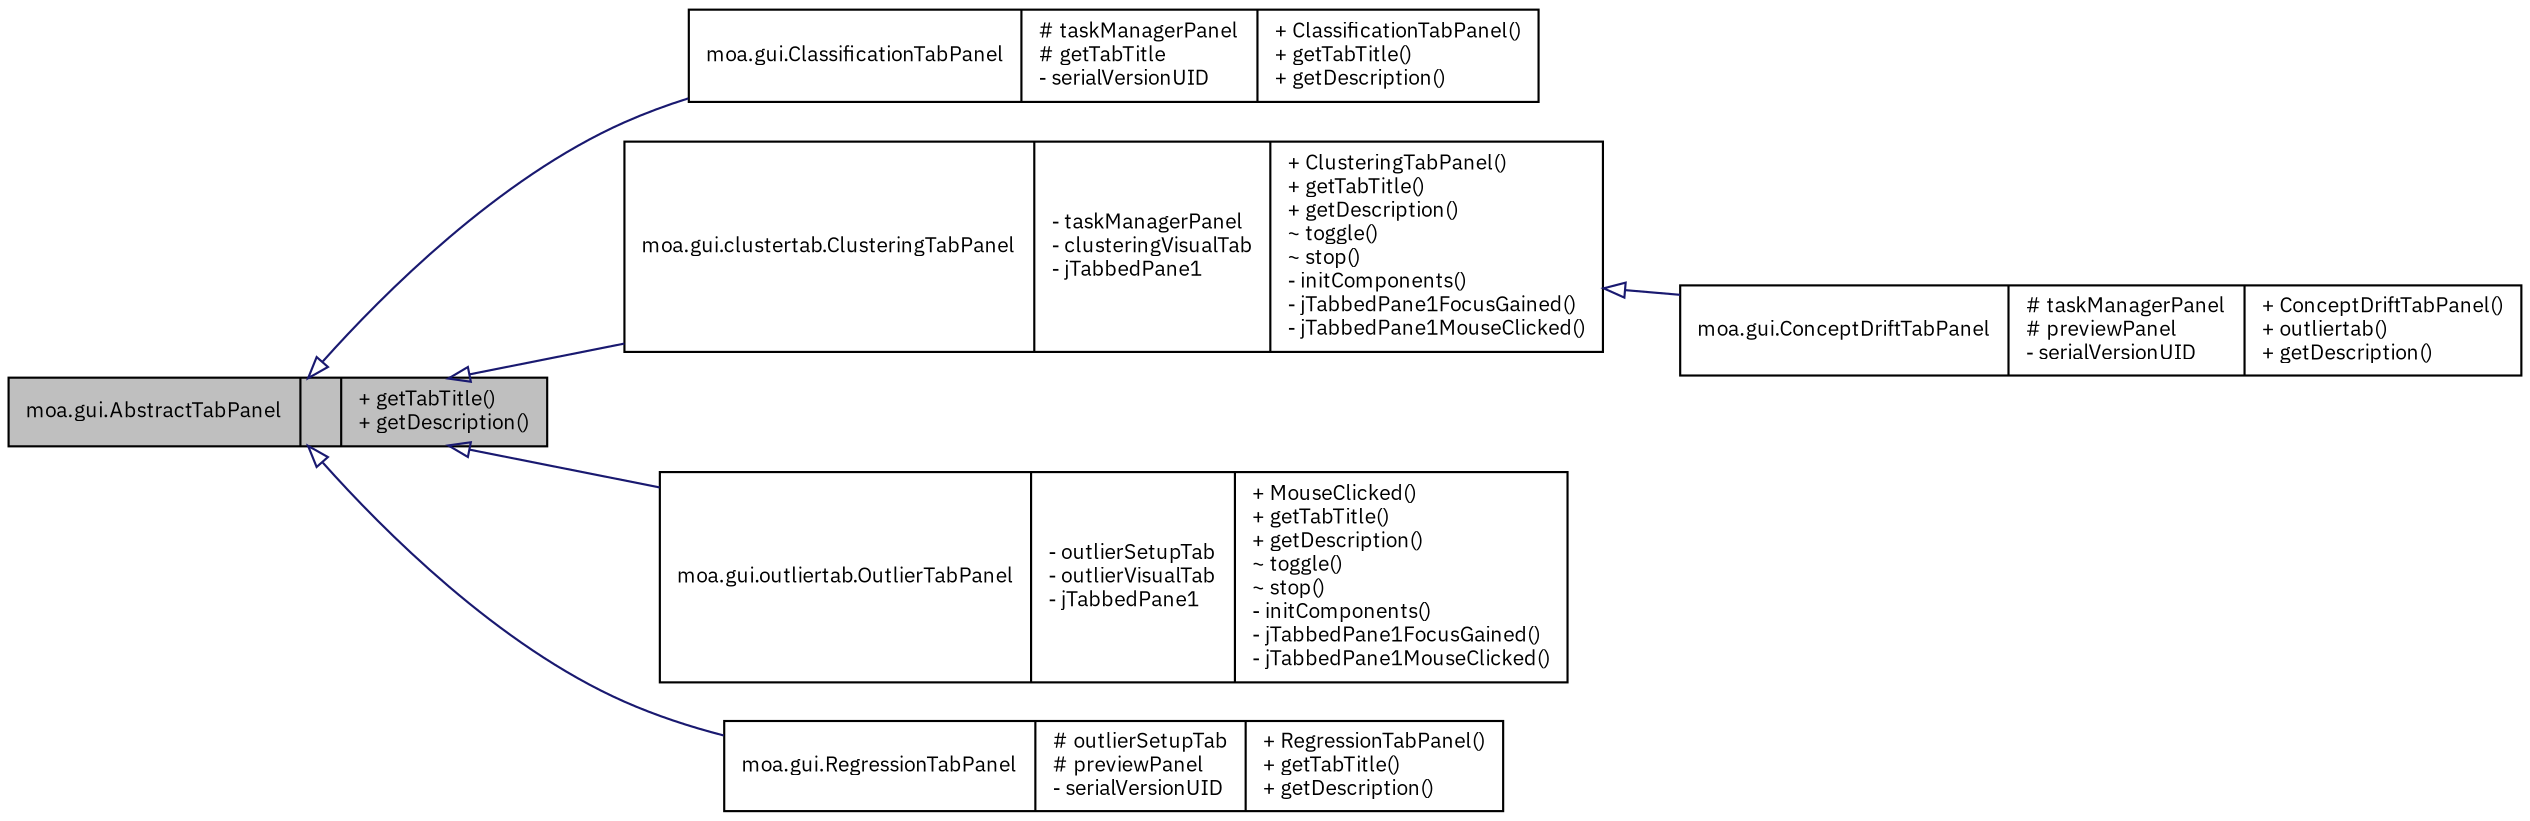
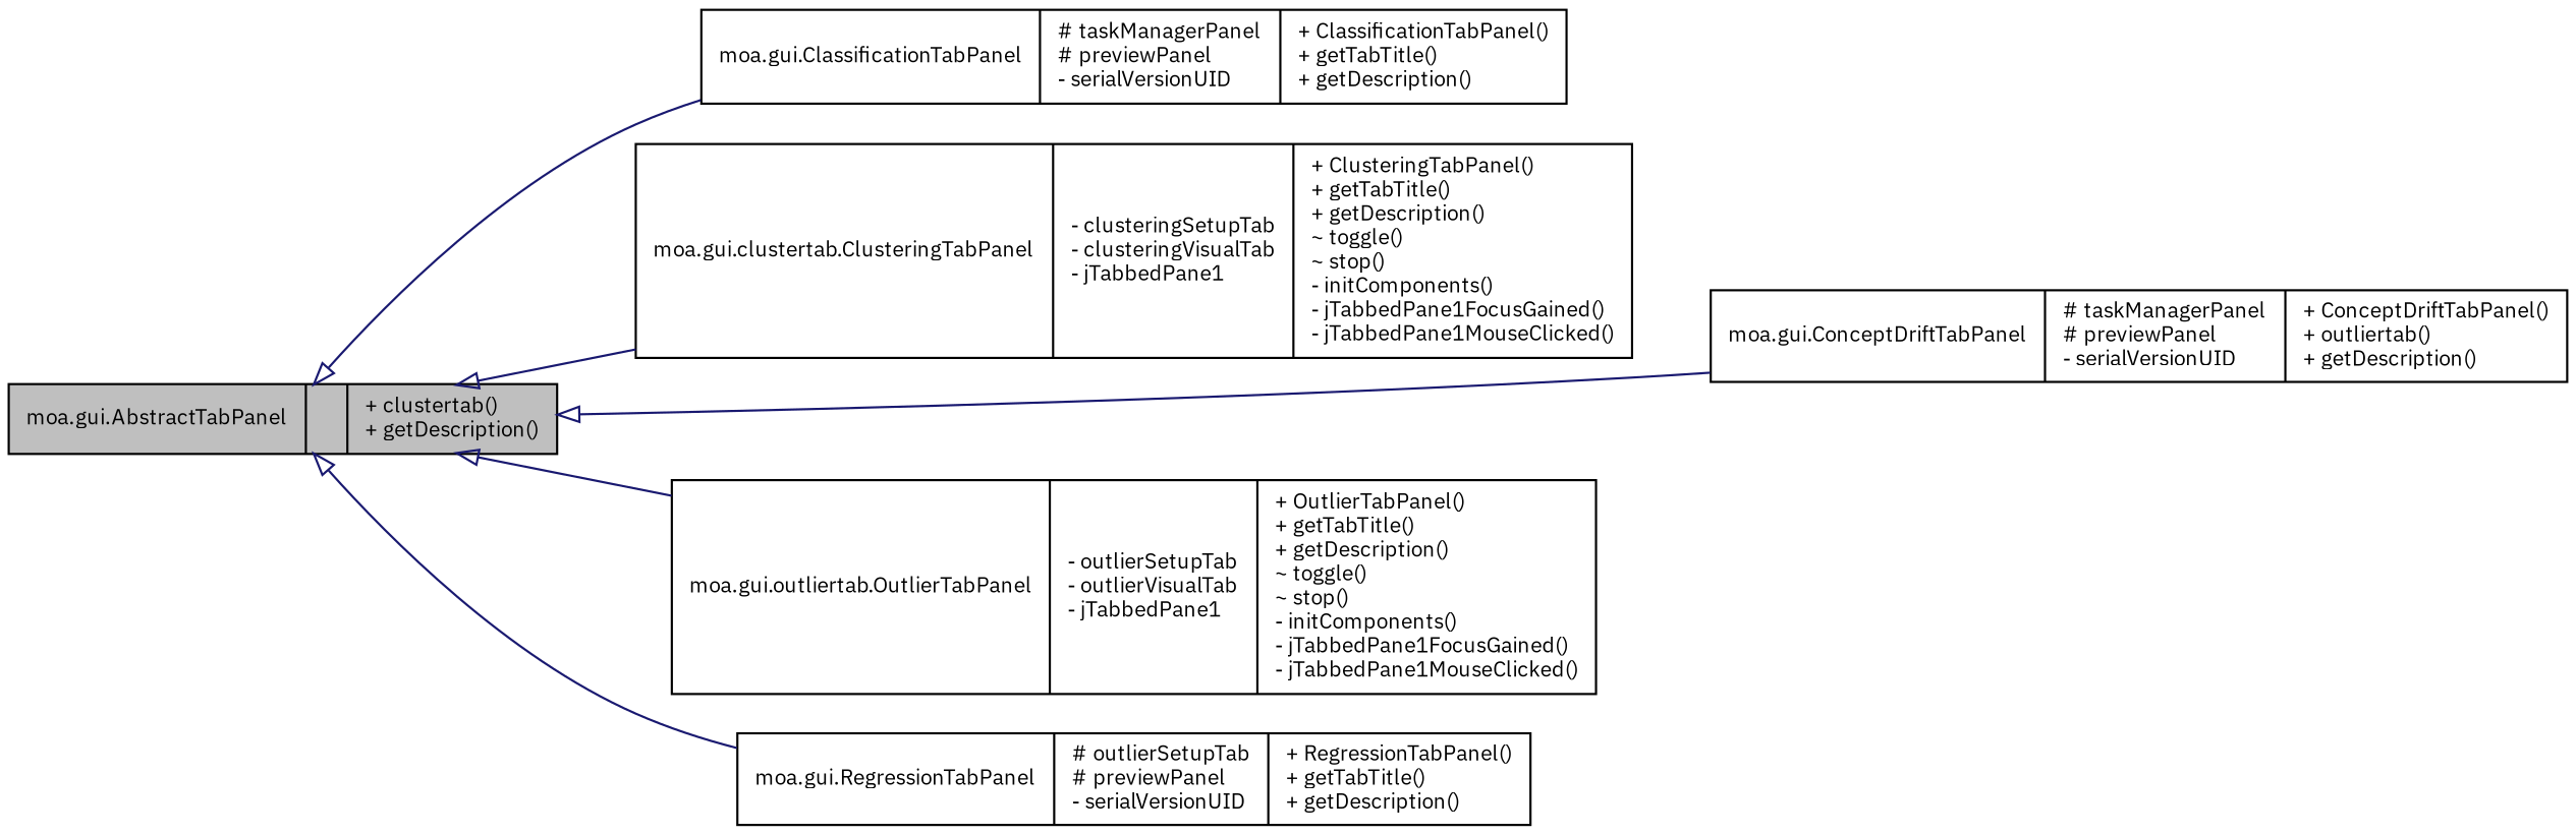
  digraph {
    fontname="IBM Plex Sans"
    rankdir=LR
    node [color=black fillcolor=white fontname="IBM Plex Sans" fontsize=10 shape=record style=filled]
    edge [arrowtail=empty color=midnightblue dir=back fontname="IBM Plex Sans" fontsize=10 labelfontname=Helvetica labelfontsize=10 style=solid]
-   n1 [fillcolor=grey75 fontcolor=black height=0.2 label="{moa.gui.AbstractTabPanel\n||+ getTabTitle()\l+ getDescription()\l}" width=0.4]
-   n2 [height=0.2 label="{moa.gui.ClassificationTabPanel\n|# taskManagerPanel\l# getTabTitle\l- serialVersionUID\l|+ ClassificationTabPanel()\l+ getTabTitle()\l+ getDescription()\l}" width=0.4]
-   n3 [height=0.2 label="{moa.gui.clustertab.ClusteringTabPanel\n|- taskManagerPanel\l- clusteringVisualTab\l- jTabbedPane1\l|+ ClusteringTabPanel()\l+ getTabTitle()\l+ getDescription()\l~ toggle()\l~ stop()\l- initComponents()\l- jTabbedPane1FocusGained()\l- jTabbedPane1MouseClicked()\l}" width=0.4]
+   n1 [fillcolor=grey75 fontcolor=black height=0.2 label="{moa.gui.AbstractTabPanel\n||+ clustertab()\l+ getDescription()\l}" width=0.4]
+   n2 [height=0.2 label="{moa.gui.ClassificationTabPanel\n|# taskManagerPanel\l# previewPanel\l- serialVersionUID\l|+ ClassificationTabPanel()\l+ getTabTitle()\l+ getDescription()\l}" width=0.4]
+   n3 [height=0.2 label="{moa.gui.clustertab.ClusteringTabPanel\n|- clusteringSetupTab\l- clusteringVisualTab\l- jTabbedPane1\l|+ ClusteringTabPanel()\l+ getTabTitle()\l+ getDescription()\l~ toggle()\l~ stop()\l- initComponents()\l- jTabbedPane1FocusGained()\l- jTabbedPane1MouseClicked()\l}" width=0.4]
    n4 [height=0.2 label="{moa.gui.ConceptDriftTabPanel\n|# taskManagerPanel\l# previewPanel\l- serialVersionUID\l|+ ConceptDriftTabPanel()\l+ outliertab()\l+ getDescription()\l}" width=0.4]
-   n5 [height=0.2 label="{moa.gui.outliertab.OutlierTabPanel\n|- outlierSetupTab\l- outlierVisualTab\l- jTabbedPane1\l|+ MouseClicked()\l+ getTabTitle()\l+ getDescription()\l~ toggle()\l~ stop()\l- initComponents()\l- jTabbedPane1FocusGained()\l- jTabbedPane1MouseClicked()\l}" width=0.4]
+   n5 [height=0.2 label="{moa.gui.outliertab.OutlierTabPanel\n|- outlierSetupTab\l- outlierVisualTab\l- jTabbedPane1\l|+ OutlierTabPanel()\l+ getTabTitle()\l+ getDescription()\l~ toggle()\l~ stop()\l- initComponents()\l- jTabbedPane1FocusGained()\l- jTabbedPane1MouseClicked()\l}" width=0.4]
    n6 [height=0.2 label="{moa.gui.RegressionTabPanel\n|# outlierSetupTab\l# previewPanel\l- serialVersionUID\l|+ RegressionTabPanel()\l+ getTabTitle()\l+ getDescription()\l}" width=0.4]
    n1 -> n2
    n1 -> n3
-   n3 -> n4
+   n1 -> n4
    n1 -> n5
    n1 -> n6
  }
